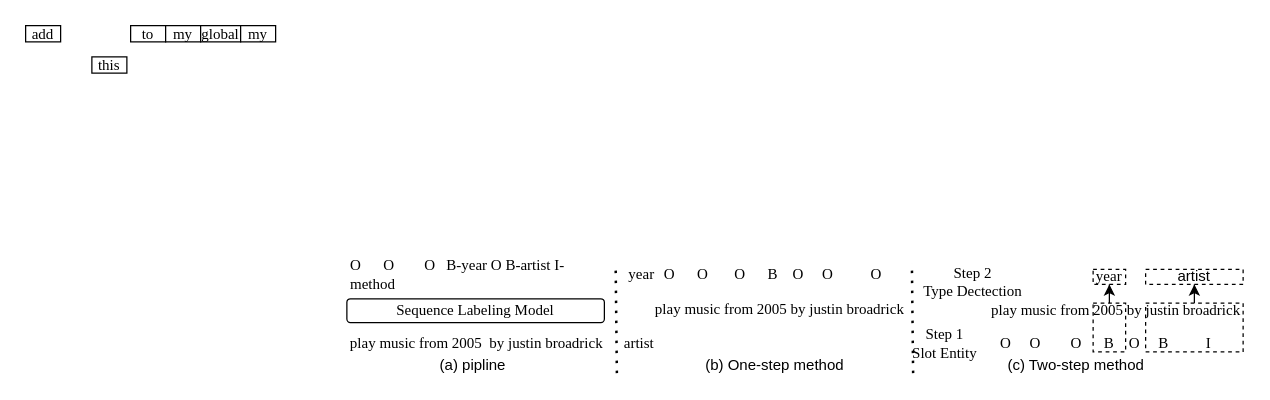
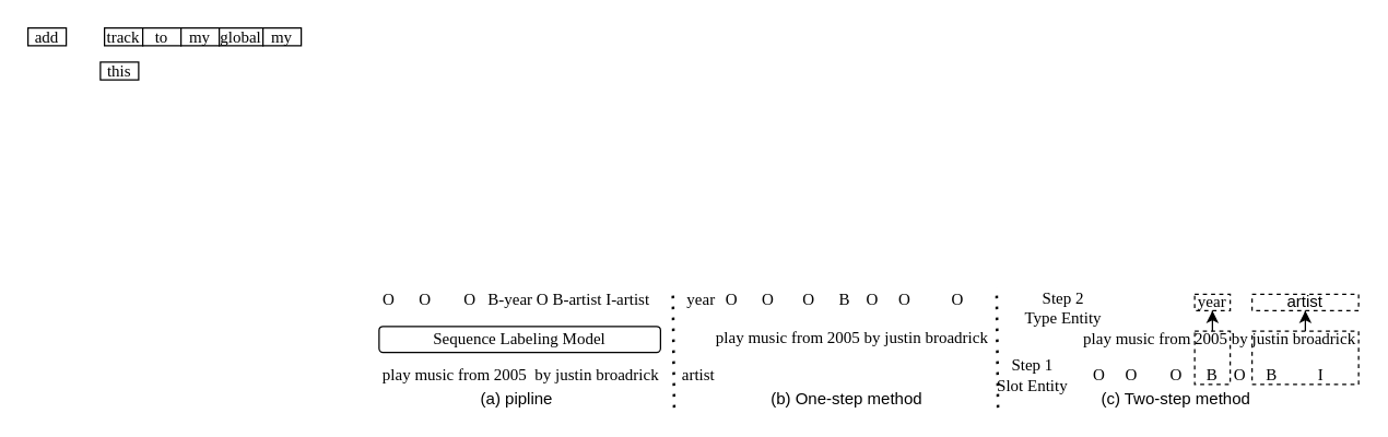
  <mxCell id="0" />
  <mxCell id="1" parent="0" />
  <mxCell id="2" value="" style="edgeStyle=orthogonalEdgeStyle;rounded=0;orthogonalLoop=1;jettySize=auto;html=1;" edge="1" parent="1" source="3" target="30"><mxGeometry relative="1" as="geometry" /></mxCell>
  <mxCell id="3" value="" style="rounded=0;whiteSpace=wrap;html=1;dashed=1;movable=1;resizable=1;rotatable=1;deletable=1;editable=1;locked=0;connectable=1;" vertex="1" parent="1"><mxGeometry x="916" y="242" width="78" height="39" as="geometry" /></mxCell>
  <mxCell id="4" value="" style="edgeStyle=orthogonalEdgeStyle;rounded=0;orthogonalLoop=1;jettySize=auto;html=1;" edge="1" parent="1" source="5" target="29"><mxGeometry relative="1" as="geometry" /></mxCell>
  <mxCell id="5" value="" style="rounded=0;whiteSpace=wrap;html=1;dashed=1;movable=1;resizable=1;rotatable=1;deletable=1;editable=1;locked=0;connectable=1;" vertex="1" parent="1"><mxGeometry x="874" y="242" width="26" height="39" as="geometry" /></mxCell>
  <mxCell id="6" value="&lt;font face=&quot;Times New Roman&quot;&gt;Sequence Labeling Model&lt;/font&gt;" style="rounded=1;whiteSpace=wrap;html=1;" vertex="1" parent="1"><mxGeometry x="277" y="238.5" width="206" height="19" as="geometry" /></mxCell>
  <mxCell id="7" value="(a) pipline" style="text;html=1;align=center;verticalAlign=middle;whiteSpace=wrap;rounded=0;" vertex="1" parent="1"><mxGeometry x="340" y="286" width="76" height="12" as="geometry" /></mxCell>
+ <mxCell id="8" value="&lt;span style=&quot;font-family: &amp;quot;Times New Roman&amp;quot;;&quot;&gt;track&lt;/span&gt;" style="rounded=0;whiteSpace=wrap;html=1;" vertex="1" parent="1"><mxGeometry x="76" y="20" width="28" height="13" as="geometry" /></mxCell>
  <mxCell id="9" value="&lt;span style=&quot;font-family: &amp;quot;Times New Roman&amp;quot;;&quot;&gt;to&lt;/span&gt;" style="rounded=0;whiteSpace=wrap;html=1;" vertex="1" parent="1"><mxGeometry x="104" y="20" width="28" height="13" as="geometry" /></mxCell>
  <mxCell id="10" value="&lt;span style=&quot;font-family: &amp;quot;Times New Roman&amp;quot;;&quot;&gt;this&lt;/span&gt;" style="rounded=0;whiteSpace=wrap;html=1;" vertex="1" parent="1"><mxGeometry x="73" y="45" width="28" height="13" as="geometry" /></mxCell>
  <mxCell id="11" value="&lt;span style=&quot;font-family: &amp;quot;Times New Roman&amp;quot;;&quot;&gt;add&lt;/span&gt;" style="rounded=0;whiteSpace=wrap;html=1;" vertex="1" parent="1"><mxGeometry x="20" y="20" width="28" height="13" as="geometry" /></mxCell>
  <mxCell id="12" value="&lt;span style=&quot;font-family: &amp;quot;Times New Roman&amp;quot;;&quot;&gt;my&lt;/span&gt;" style="rounded=0;whiteSpace=wrap;html=1;" vertex="1" parent="1"><mxGeometry x="132" y="20" width="28" height="13" as="geometry" /></mxCell>
  <mxCell id="13" value="&lt;span style=&quot;font-family: &amp;quot;Times New Roman&amp;quot;;&quot;&gt;global&lt;/span&gt;" style="rounded=0;whiteSpace=wrap;html=1;" vertex="1" parent="1"><mxGeometry x="160" y="20" width="32" height="13" as="geometry" /></mxCell>
  <mxCell id="14" value="&lt;span style=&quot;font-family: &amp;quot;Times New Roman&amp;quot;;&quot;&gt;my&lt;/span&gt;" style="rounded=0;whiteSpace=wrap;html=1;" vertex="1" parent="1"><mxGeometry x="192" y="20" width="28" height="13" as="geometry" /></mxCell>
  <mxCell id="15" value="&lt;font face=&quot;Times New Roman&quot;&gt;play music from 2005&amp;nbsp; by justin broadrick&lt;/font&gt;" style="text;html=1;align=center;verticalAlign=middle;whiteSpace=wrap;rounded=0;" vertex="1" parent="1"><mxGeometry x="275" y="266" width="212" height="16" as="geometry" /></mxCell>
  <mxCell id="16" value="(b) One-step method" style="text;html=1;align=center;verticalAlign=middle;whiteSpace=wrap;rounded=0;" vertex="1" parent="1"><mxGeometry x="557" y="286" width="125" height="12" as="geometry" /></mxCell>
- <mxCell id="17" value="&lt;font face=&quot;Times New Roman&quot;&gt;O&amp;nbsp; &amp;nbsp; &amp;nbsp; O&amp;nbsp; &amp;nbsp; &amp;nbsp; &amp;nbsp; O&amp;nbsp; &amp;nbsp;B-year O B-artist I-method&amp;nbsp;&lt;/font&gt;" style="text;html=1;align=left;verticalAlign=middle;whiteSpace=wrap;rounded=0;" vertex="1" parent="1"><mxGeometry x="277.5" y="211" width="207" height="16" as="geometry" /></mxCell>
+ <mxCell id="17" value="&lt;font face=&quot;Times New Roman&quot;&gt;O&amp;nbsp; &amp;nbsp; &amp;nbsp; O&amp;nbsp; &amp;nbsp; &amp;nbsp; &amp;nbsp; O&amp;nbsp; &amp;nbsp;B-year O B-artist I-artist&amp;nbsp;&lt;/font&gt;" style="text;html=1;align=left;verticalAlign=middle;whiteSpace=wrap;rounded=0;" vertex="1" parent="1"><mxGeometry x="277.5" y="211" width="207" height="16" as="geometry" /></mxCell>
  <mxCell id="18" value="&lt;font face=&quot;Times New Roman&quot;&gt;play music from 2005 by justin broadrick&lt;/font&gt;" style="text;html=1;align=center;verticalAlign=middle;whiteSpace=wrap;rounded=0;" vertex="1" parent="1"><mxGeometry x="522" y="238.5" width="203" height="16" as="geometry" /></mxCell>
  <mxCell id="19" value="(c) Two-step method" style="text;html=1;align=center;verticalAlign=middle;whiteSpace=wrap;rounded=0;" vertex="1" parent="1"><mxGeometry x="798" y="286" width="125" height="12" as="geometry" /></mxCell>
  <mxCell id="20" value="" style="endArrow=none;dashed=1;html=1;dashPattern=1 3;strokeWidth=2;rounded=0;" edge="1" parent="1"><mxGeometry width="50" height="50" relative="1" as="geometry"><mxPoint x="493" y="298" as="sourcePoint" /><mxPoint x="492" y="210" as="targetPoint" /></mxGeometry></mxCell>
  <mxCell id="21" value="&lt;font face=&quot;Times New Roman&quot;&gt;O&amp;nbsp; &amp;nbsp; &amp;nbsp; O&amp;nbsp; &amp;nbsp; &amp;nbsp; &amp;nbsp;O&amp;nbsp; &amp;nbsp; &amp;nbsp; B&amp;nbsp; &amp;nbsp; O&amp;nbsp; &amp;nbsp; &amp;nbsp;O&amp;nbsp; &amp;nbsp; &amp;nbsp; &amp;nbsp; &amp;nbsp; O&amp;nbsp;&lt;/font&gt;" style="text;html=1;align=left;verticalAlign=middle;whiteSpace=wrap;rounded=0;" vertex="1" parent="1"><mxGeometry x="529" y="211" width="200" height="16" as="geometry" /></mxCell>
  <mxCell id="22" value="&lt;font face=&quot;Times New Roman&quot;&gt;year&lt;/font&gt;" style="text;html=1;align=center;verticalAlign=middle;whiteSpace=wrap;rounded=0;" vertex="1" parent="1"><mxGeometry x="495" y="214" width="36" height="10" as="geometry" /></mxCell>
  <mxCell id="23" value="&lt;font face=&quot;Times New Roman&quot;&gt;artist&lt;/font&gt;" style="text;html=1;align=center;verticalAlign=middle;whiteSpace=wrap;rounded=0;" vertex="1" parent="1"><mxGeometry x="493" y="269" width="36" height="10" as="geometry" /></mxCell>
  <mxCell id="24" value="" style="endArrow=none;dashed=1;html=1;dashPattern=1 3;strokeWidth=2;rounded=0;" edge="1" parent="1"><mxGeometry width="50" height="50" relative="1" as="geometry"><mxPoint x="730" y="298" as="sourcePoint" /><mxPoint x="729" y="210" as="targetPoint" /></mxGeometry></mxCell>
  <mxCell id="25" value="&lt;font face=&quot;Times New Roman&quot;&gt;play music from 2005 by justin broadrick&lt;/font&gt;" style="text;html=1;align=center;verticalAlign=middle;whiteSpace=wrap;rounded=0;movable=1;resizable=1;rotatable=1;deletable=1;editable=1;locked=0;connectable=1;" vertex="1" parent="1"><mxGeometry x="791" y="239.5" width="203" height="16" as="geometry" /></mxCell>
  <mxCell id="26" value="&lt;font face=&quot;Times New Roman&quot;&gt;O&amp;nbsp; &amp;nbsp; &amp;nbsp;O&amp;nbsp; &amp;nbsp; &amp;nbsp; &amp;nbsp; O&amp;nbsp; &amp;nbsp; &amp;nbsp; B&amp;nbsp; &amp;nbsp; O&amp;nbsp; &amp;nbsp; &amp;nbsp;B&amp;nbsp; &amp;nbsp; &amp;nbsp; &amp;nbsp; &amp;nbsp; I&amp;nbsp;&lt;/font&gt;" style="text;html=1;align=left;verticalAlign=middle;whiteSpace=wrap;rounded=0;movable=1;resizable=1;rotatable=1;deletable=1;editable=1;locked=0;connectable=1;" vertex="1" parent="1"><mxGeometry x="798" y="268" width="192" height="12" as="geometry" /></mxCell>
  <mxCell id="27" value="&lt;font face=&quot;Times New Roman&quot;&gt;Step 1&lt;br&gt;Slot Entity&lt;/font&gt;" style="text;html=1;align=center;verticalAlign=middle;whiteSpace=wrap;rounded=0;" vertex="1" parent="1"><mxGeometry x="727" y="263" width="57" height="22" as="geometry" /></mxCell>
- <mxCell id="28" value="&lt;font face=&quot;Times New Roman&quot;&gt;Step 2&lt;br&gt;Type Dectection&lt;/font&gt;" style="text;html=1;align=center;verticalAlign=middle;whiteSpace=wrap;rounded=0;" vertex="1" parent="1"><mxGeometry x="737" y="214" width="82" height="22" as="geometry" /></mxCell>
+ <mxCell id="28" value="&lt;font face=&quot;Times New Roman&quot;&gt;Step 2&lt;br&gt;Type Entity&lt;/font&gt;" style="text;html=1;align=center;verticalAlign=middle;whiteSpace=wrap;rounded=0;" vertex="1" parent="1"><mxGeometry x="737" y="214" width="82" height="22" as="geometry" /></mxCell>
  <mxCell id="29" value="&lt;font face=&quot;Times New Roman&quot;&gt;year&lt;/font&gt;" style="rounded=0;whiteSpace=wrap;html=1;dashed=1;movable=1;resizable=1;rotatable=1;deletable=1;editable=1;locked=0;connectable=1;" vertex="1" parent="1"><mxGeometry x="874" y="215" width="26" height="12" as="geometry" /></mxCell>
  <mxCell id="30" value="artist" style="rounded=0;whiteSpace=wrap;html=1;dashed=1;movable=1;resizable=1;rotatable=1;deletable=1;editable=1;locked=0;connectable=1;" vertex="1" parent="1"><mxGeometry x="916" y="215" width="78" height="12" as="geometry" /></mxCell>
